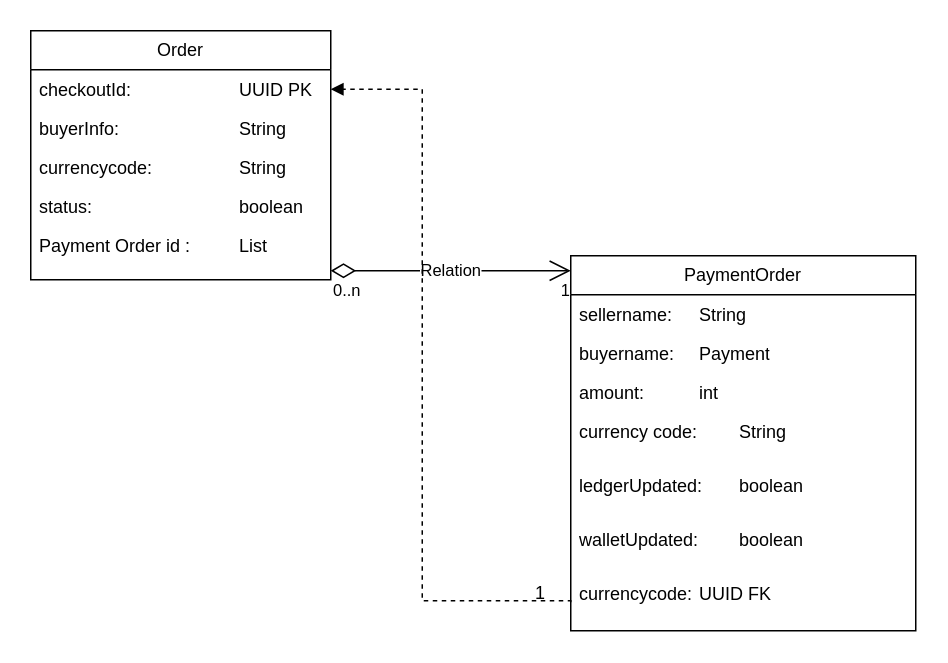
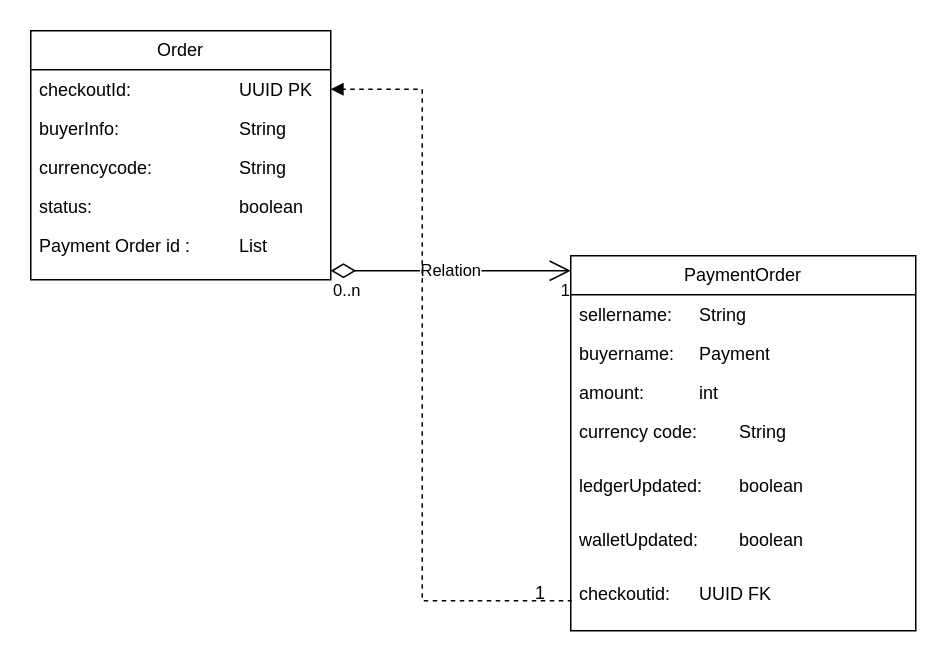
  <mxCell id="0" />
  <mxCell id="1" parent="0" />
  <mxCell id="2" value="Order" style="swimlane;fontStyle=0;childLayout=stackLayout;horizontal=1;startSize=26;fillColor=none;horizontalStack=0;resizeParent=1;resizeParentMax=0;resizeLast=0;collapsible=1;marginBottom=0;whiteSpace=wrap;html=1;" vertex="1" parent="1"><mxGeometry x="20" y="20" width="200" height="166" as="geometry" /></mxCell>
  <mxCell id="3" value="checkoutId: &amp;nbsp;&lt;span style=&quot;white-space: pre;&quot;&gt;&#09;   &lt;span style=&quot;white-space: pre;&quot;&gt;&#09;&lt;span style=&quot;white-space: pre;&quot;&gt;&#09;&lt;/span&gt;&lt;/span&gt;&lt;/span&gt;UUID&lt;span style=&quot;white-space: pre;&quot;&gt; PK&lt;/span&gt;" style="text;strokeColor=none;fillColor=none;align=left;verticalAlign=top;spacingLeft=4;spacingRight=4;overflow=hidden;rotatable=0;points=[[0,0.5],[1,0.5]];portConstraint=eastwest;whiteSpace=wrap;html=1;" vertex="1" parent="2"><mxGeometry y="26" width="200" height="26" as="geometry" /></mxCell>
  <mxCell id="4" value="buyerInfo:&lt;span style=&quot;white-space: pre;&quot;&gt;&#09;&lt;span style=&quot;white-space: pre;&quot;&gt;&#09;&lt;span style=&quot;white-space: pre;&quot;&gt;&#09;&lt;/span&gt;&lt;/span&gt;String&lt;/span&gt;" style="text;strokeColor=none;fillColor=none;align=left;verticalAlign=top;spacingLeft=4;spacingRight=4;overflow=hidden;rotatable=0;points=[[0,0.5],[1,0.5]];portConstraint=eastwest;whiteSpace=wrap;html=1;" vertex="1" parent="2"><mxGeometry y="52" width="200" height="26" as="geometry" /></mxCell>
  <mxCell id="5" value="currencycode:&lt;span style=&quot;white-space: pre;&quot;&gt;&#09;&lt;span style=&quot;white-space: pre;&quot;&gt;&#09;&lt;span style=&quot;white-space: pre;&quot;&gt;&#09;String&lt;/span&gt;&lt;/span&gt;&lt;/span&gt;" style="text;strokeColor=none;fillColor=none;align=left;verticalAlign=top;spacingLeft=4;spacingRight=4;overflow=hidden;rotatable=0;points=[[0,0.5],[1,0.5]];portConstraint=eastwest;whiteSpace=wrap;html=1;" vertex="1" parent="2"><mxGeometry y="78" width="200" height="26" as="geometry" /></mxCell>
  <mxCell id="6" value="status:&lt;span style=&quot;white-space: pre;&quot;&gt;&#09;&lt;span style=&quot;white-space: pre;&quot;&gt;&#09;&lt;span style=&quot;white-space: pre;&quot;&gt;&#09;&lt;span style=&quot;white-space: pre;&quot;&gt;&#09;boolean&lt;/span&gt;&lt;/span&gt;&lt;/span&gt;&lt;/span&gt;" style="text;strokeColor=none;fillColor=none;align=left;verticalAlign=top;spacingLeft=4;spacingRight=4;overflow=hidden;rotatable=0;points=[[0,0.5],[1,0.5]];portConstraint=eastwest;whiteSpace=wrap;html=1;" vertex="1" parent="2"><mxGeometry y="104" width="200" height="26" as="geometry" /></mxCell>
  <mxCell id="7" value="Payment Order id :&lt;span style=&quot;white-space: pre;&quot;&gt;&#09;&lt;span style=&quot;white-space: pre;&quot;&gt;&#09;&lt;/span&gt;List&lt;/span&gt;" style="text;strokeColor=none;fillColor=none;align=left;verticalAlign=top;spacingLeft=4;spacingRight=4;overflow=hidden;rotatable=0;points=[[0,0.5],[1,0.5]];portConstraint=eastwest;whiteSpace=wrap;html=1;" vertex="1" parent="2"><mxGeometry y="130" width="200" height="36" as="geometry" /></mxCell>
  <mxCell id="8" value="PaymentOrder" style="swimlane;fontStyle=0;childLayout=stackLayout;horizontal=1;startSize=26;fillColor=none;horizontalStack=0;resizeParent=1;resizeParentMax=0;resizeLast=0;collapsible=1;marginBottom=0;whiteSpace=wrap;html=1;" vertex="1" parent="1"><mxGeometry x="380" y="170" width="230" height="250" as="geometry" /></mxCell>
  <mxCell id="9" value="sellername:&lt;span style=&quot;white-space: pre;&quot;&gt;&#09;String &lt;/span&gt;" style="text;strokeColor=none;fillColor=none;align=left;verticalAlign=top;spacingLeft=4;spacingRight=4;overflow=hidden;rotatable=0;points=[[0,0.5],[1,0.5]];portConstraint=eastwest;whiteSpace=wrap;html=1;" vertex="1" parent="8"><mxGeometry y="26" width="230" height="26" as="geometry" /></mxCell>
  <mxCell id="10" value="buyername:&lt;span style=&quot;white-space: pre;&quot;&gt;&#09;Payment&lt;/span&gt;" style="text;strokeColor=none;fillColor=none;align=left;verticalAlign=top;spacingLeft=4;spacingRight=4;overflow=hidden;rotatable=0;points=[[0,0.5],[1,0.5]];portConstraint=eastwest;whiteSpace=wrap;html=1;" vertex="1" parent="8"><mxGeometry y="52" width="230" height="26" as="geometry" /></mxCell>
  <mxCell id="11" value="amount:&lt;span style=&quot;white-space: pre;&quot;&gt;&#09;&lt;span style=&quot;white-space: pre;&quot;&gt;&#09;int&lt;/span&gt;&lt;/span&gt;" style="text;strokeColor=none;fillColor=none;align=left;verticalAlign=top;spacingLeft=4;spacingRight=4;overflow=hidden;rotatable=0;points=[[0,0.5],[1,0.5]];portConstraint=eastwest;whiteSpace=wrap;html=1;" vertex="1" parent="8"><mxGeometry y="78" width="230" height="26" as="geometry" /></mxCell>
  <mxCell id="12" value="currency code:&lt;span style=&quot;white-space: pre;&quot;&gt;&#09;String&lt;/span&gt;" style="text;strokeColor=none;fillColor=none;align=left;verticalAlign=top;spacingLeft=4;spacingRight=4;overflow=hidden;rotatable=0;points=[[0,0.5],[1,0.5]];portConstraint=eastwest;whiteSpace=wrap;html=1;" vertex="1" parent="8"><mxGeometry y="104" width="230" height="36" as="geometry" /></mxCell>
  <mxCell id="13" value="ledgerUpdated:&lt;span style=&quot;white-space: pre;&quot;&gt;&#09;boolean&lt;/span&gt;" style="text;strokeColor=none;fillColor=none;align=left;verticalAlign=top;spacingLeft=4;spacingRight=4;overflow=hidden;rotatable=0;points=[[0,0.5],[1,0.5]];portConstraint=eastwest;whiteSpace=wrap;html=1;" vertex="1" parent="8"><mxGeometry y="140" width="230" height="36" as="geometry" /></mxCell>
  <mxCell id="14" value="walletUpdated:&lt;span style=&quot;white-space: pre;&quot;&gt;&#09;boolean&lt;/span&gt;" style="text;strokeColor=none;fillColor=none;align=left;verticalAlign=top;spacingLeft=4;spacingRight=4;overflow=hidden;rotatable=0;points=[[0,0.5],[1,0.5]];portConstraint=eastwest;whiteSpace=wrap;html=1;" vertex="1" parent="8"><mxGeometry y="176" width="230" height="36" as="geometry" /></mxCell>
- <mxCell id="15" value="currencycode:&lt;span style=&quot;white-space: pre;&quot;&gt;&#09;UUID FK&lt;/span&gt;" style="text;strokeColor=none;fillColor=none;align=left;verticalAlign=top;spacingLeft=4;spacingRight=4;overflow=hidden;rotatable=0;points=[[0,0.5],[1,0.5]];portConstraint=eastwest;whiteSpace=wrap;html=1;" vertex="1" parent="8"><mxGeometry y="212" width="230" height="38" as="geometry" /></mxCell>
+ <mxCell id="15" value="checkoutid:&lt;span style=&quot;white-space: pre;&quot;&gt;&#09;UUID FK&lt;/span&gt;" style="text;strokeColor=none;fillColor=none;align=left;verticalAlign=top;spacingLeft=4;spacingRight=4;overflow=hidden;rotatable=0;points=[[0,0.5],[1,0.5]];portConstraint=eastwest;whiteSpace=wrap;html=1;" vertex="1" parent="8"><mxGeometry y="212" width="230" height="38" as="geometry" /></mxCell>
  <mxCell id="16" value="Relation" style="endArrow=open;html=1;endSize=12;startArrow=diamondThin;startSize=14;startFill=0;edgeStyle=orthogonalEdgeStyle;rounded=0;" edge="1" parent="1"><mxGeometry relative="1" as="geometry"><mxPoint x="220" y="180" as="sourcePoint" /><mxPoint x="380" y="180" as="targetPoint" /></mxGeometry></mxCell>
  <mxCell id="17" value="0..n" style="edgeLabel;resizable=0;html=1;align=left;verticalAlign=top;" connectable="0" vertex="1" parent="16"><mxGeometry x="-1" relative="1" as="geometry" /></mxCell>
  <mxCell id="18" value="1" style="edgeLabel;resizable=0;html=1;align=right;verticalAlign=top;" connectable="0" vertex="1" parent="16"><mxGeometry x="1" relative="1" as="geometry" /></mxCell>
  <mxCell id="19" value="" style="endArrow=block;endFill=1;html=1;edgeStyle=orthogonalEdgeStyle;align=left;verticalAlign=top;rounded=0;exitX=0;exitY=0.5;exitDx=0;exitDy=0;entryX=1;entryY=0.5;entryDx=0;entryDy=0;dashed=1;" edge="1" parent="1" source="15" target="3"><mxGeometry x="-1" relative="1" as="geometry"><mxPoint x="140" y="340" as="sourcePoint" /><mxPoint x="280" y="80" as="targetPoint" /><Array as="points"><mxPoint x="281" y="400" /><mxPoint x="281" y="59" /></Array></mxGeometry></mxCell>
  <mxCell id="20" value="1" style="text;strokeColor=none;align=center;fillColor=none;html=1;verticalAlign=middle;whiteSpace=wrap;rounded=0;" vertex="1" parent="1"><mxGeometry x="330" y="380" width="60" height="30" as="geometry" /></mxCell>
